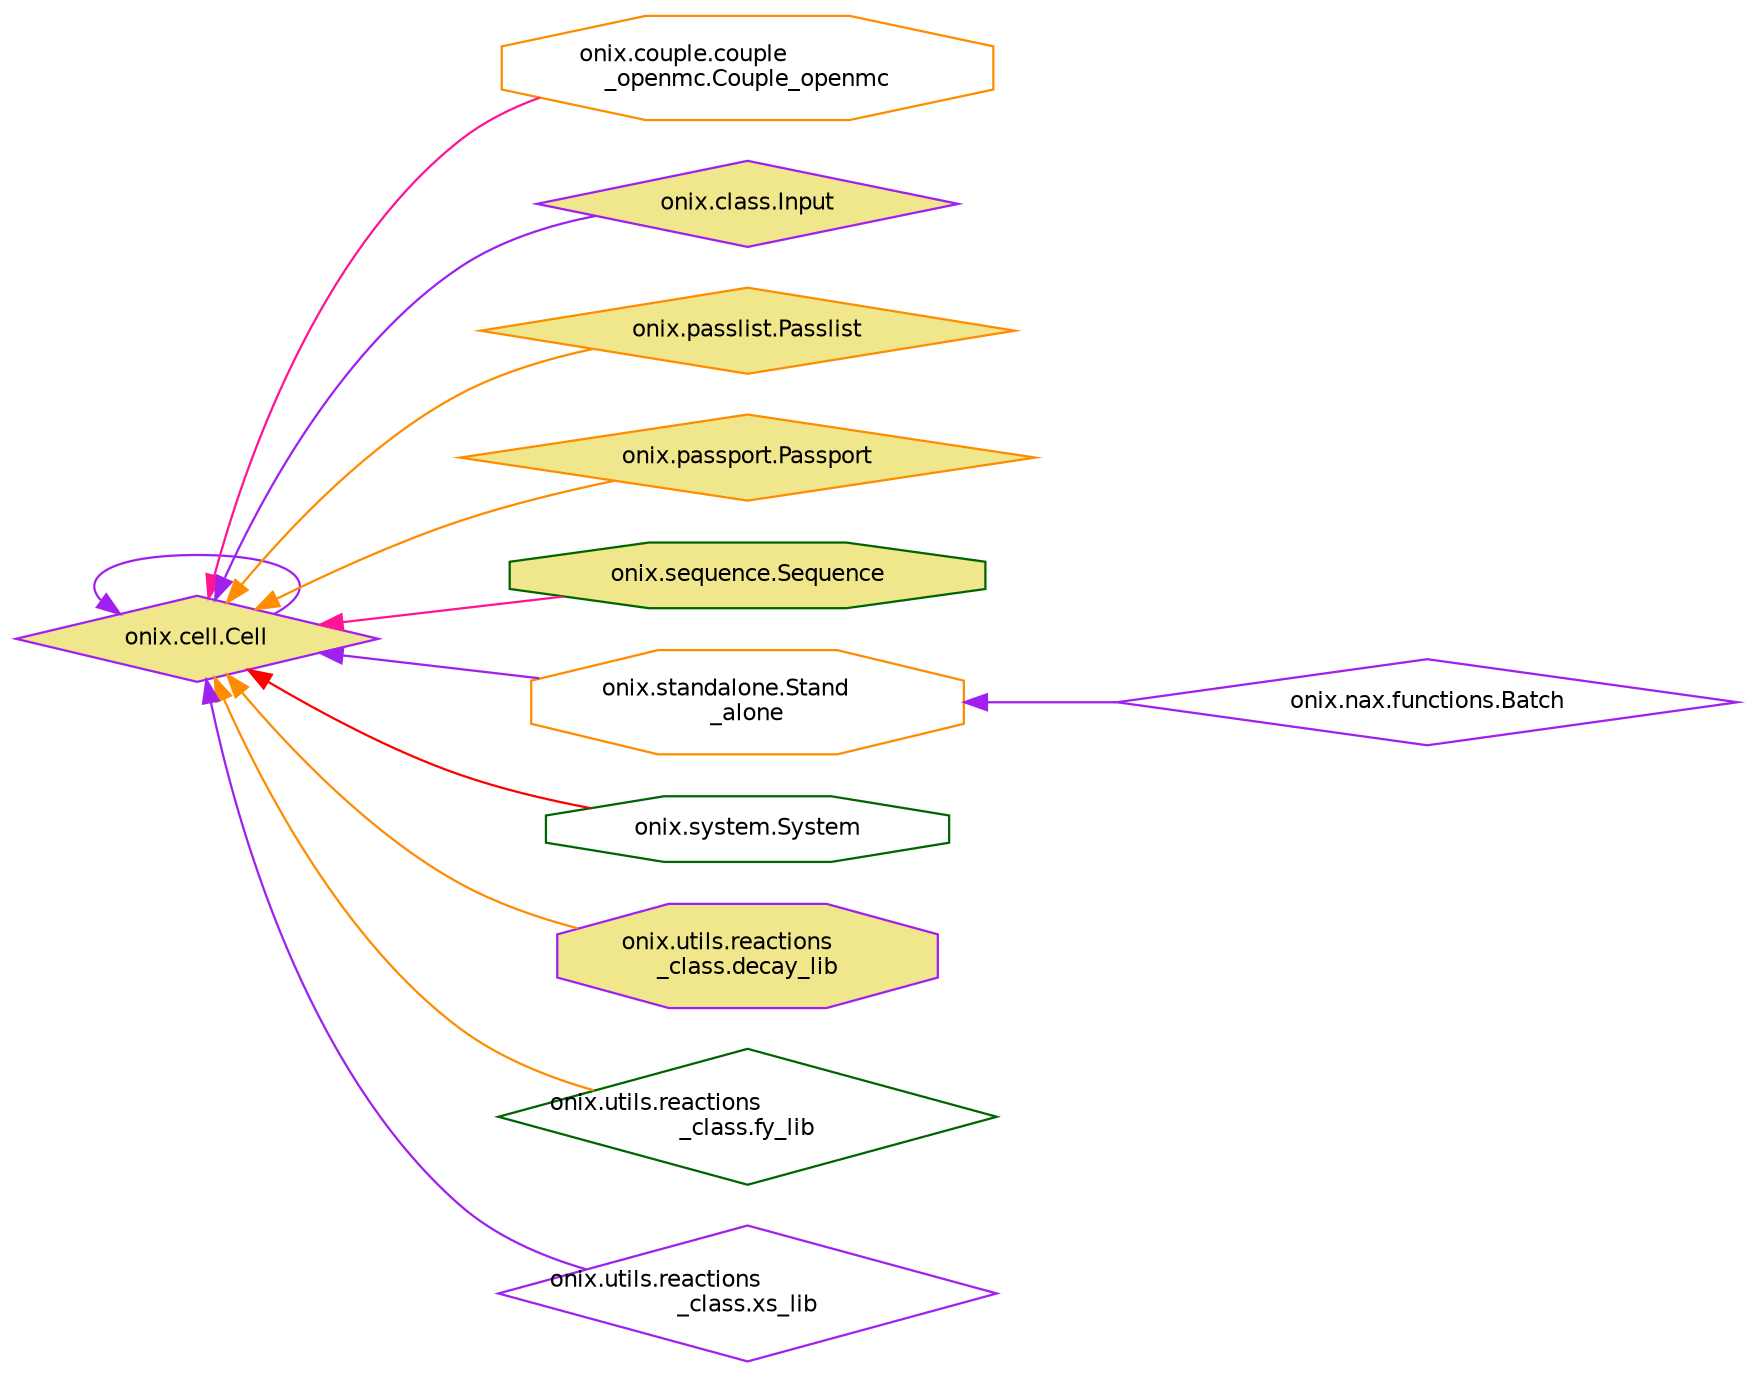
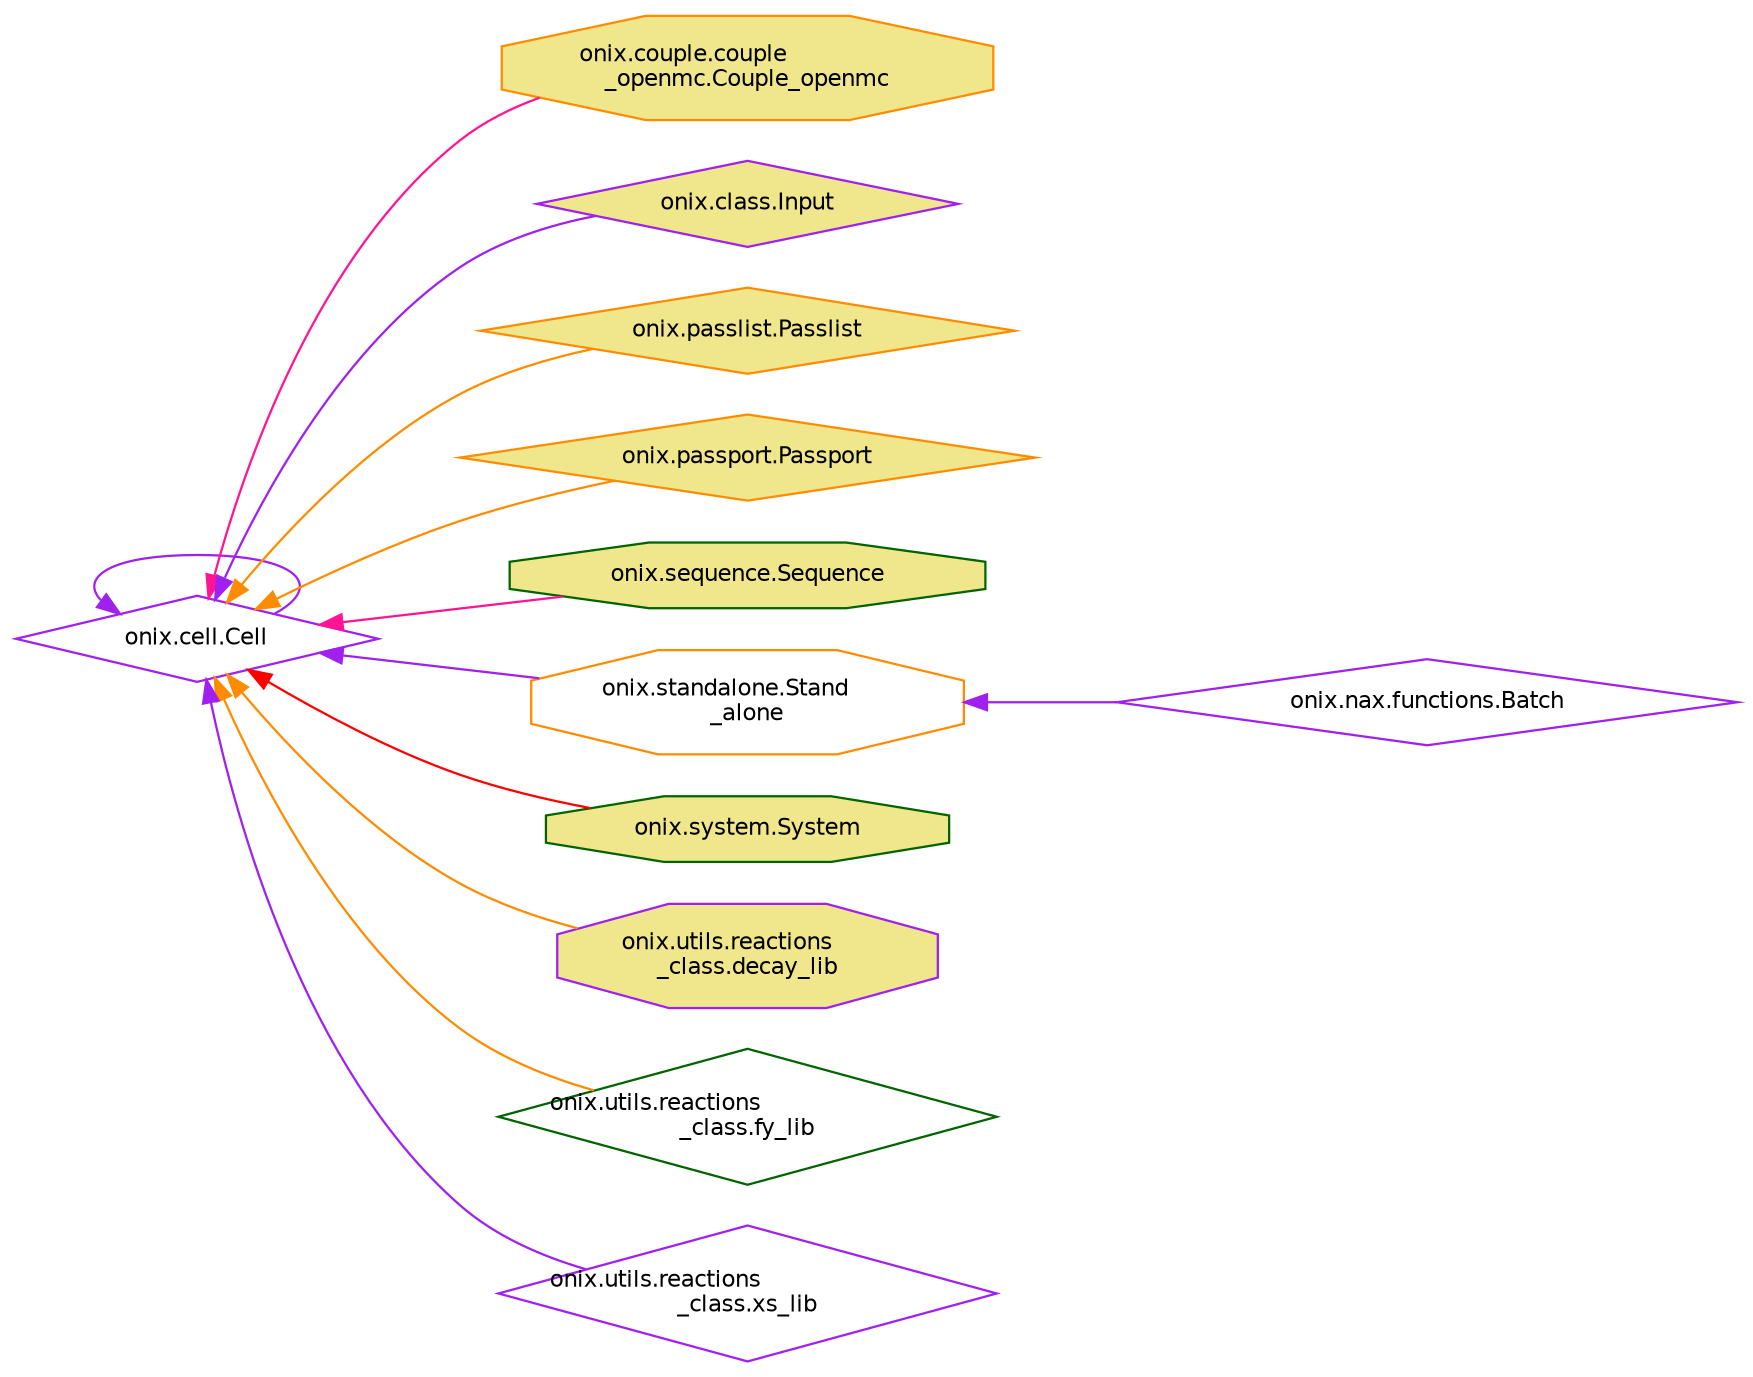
  digraph {
    rankdir=LR
    node [color=purple fillcolor=khaki fontname=Helvetica fontsize=10 shape=diamond style=filled]
    edge [color=purple dir=back fontname=Helvetica fontsize=10 labelfontname=Helvetica labelfontsize=10 style=solid]
-   n1 [height=0.2 label="onix.cell.Cell" width=0.4]
-   n2 [color=darkorange fillcolor=white height=0.2 label="onix.couple.couple\l_openmc.Couple_openmc" shape=octagon width=0.4]
+   n1 [fillcolor=white height=0.2 label="onix.cell.Cell" width=0.4]
+   n2 [color=darkorange height=0.2 label="onix.couple.couple\l_openmc.Couple_openmc" shape=octagon width=0.4]
    n3 [height=0.2 label="onix.class.Input" width=0.4]
    n4 [color=darkorange height=0.2 label="onix.passlist.Passlist" width=0.4]
    n5 [color=darkorange height=0.2 label="onix.passport.Passport" width=0.4]
    n6 [color=darkgreen height=0.2 label="onix.sequence.Sequence" shape=octagon width=0.4]
    n7 [color=darkorange fillcolor=white height=0.2 label="onix.standalone.Stand\l_alone" shape=octagon width=0.4]
-   n8 [color=darkgreen fillcolor=white height=0.2 label="onix.system.System" shape=octagon width=0.4]
+   n8 [color=darkgreen height=0.2 label="onix.system.System" shape=octagon width=0.4]
    n9 [height=0.2 label="onix.utils.reactions\l_class.decay_lib" shape=octagon width=0.4]
    n10 [color=darkgreen fillcolor=white height=0.2 label="onix.utils.reactions\l_class.fy_lib" width=0.4]
    n11 [fillcolor=white height=0.2 label="onix.utils.reactions\l_class.xs_lib" width=0.4]
    n12 [fillcolor=white height=0.2 label="onix.nax.functions.Batch" width=0.4]
    n1 -> n1
    n1 -> n2 [color=deeppink]
    n1 -> n3
    n1 -> n4 [color=darkorange]
    n1 -> n5 [color=darkorange]
    n1 -> n6 [color=deeppink]
    n1 -> n7
    n1 -> n8 [color=red]
    n1 -> n9 [color=darkorange]
    n1 -> n10 [color=darkorange]
    n1 -> n11
    n7 -> n12
  }
